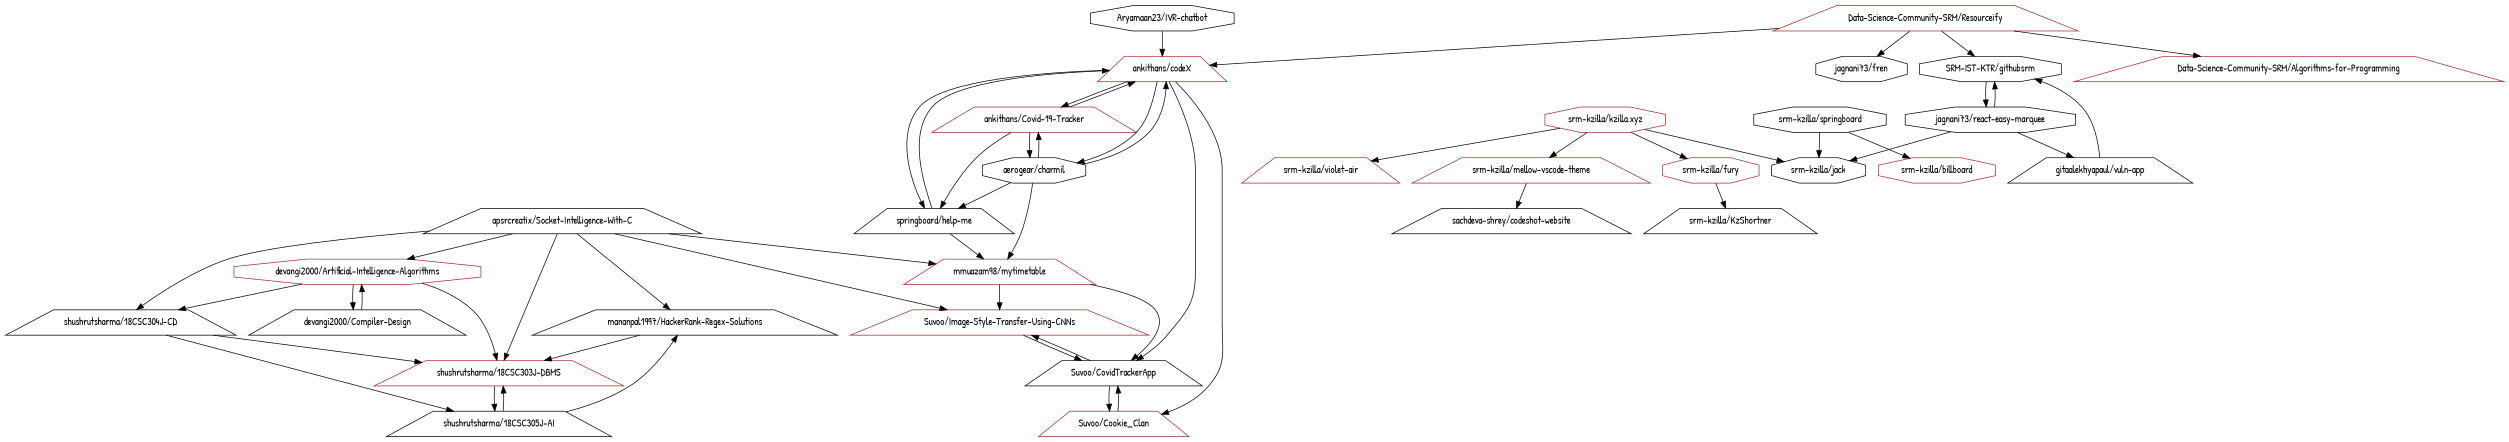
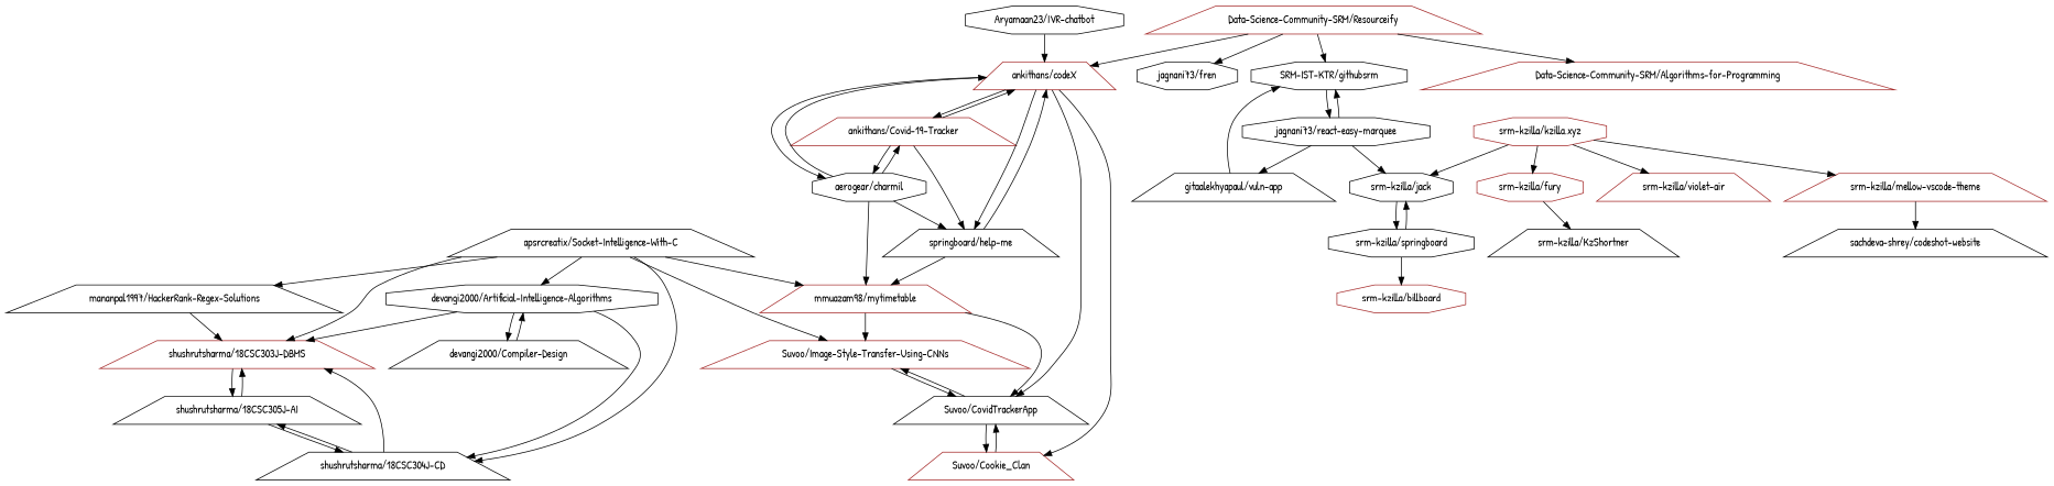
  digraph {
    fontname="Patrick Hand"
    node [color=black fontname="Patrick Hand" shape=trapezium]
    edge [fontname="Patrick Hand"]
    n1 [l="3.396,43.824" label="apsrcreatix/Socket-Intelligence-With-C"]
    "mananpal1997/HackerRank-Regex-Solutions" [l="3.404,43.798"]
    "shushrutsharma/18CSC303J-DBMS" [color=brown l="3.417,43.807"]
    "Suvoo/Image-Style-Transfer-Using-CNNs" [color=brown l="3.373,43.837"]
    "mmuazam98/mytimetable" [color=brown l="3.38,43.85"]
    "shushrutsharma/18CSC304J-CD" [l="3.424,43.82"]
-   "devangi2000/Artificial-Intelligence-Algorithms" [color=brown l="3.396,43.807" shape=octagon]
+   "devangi2000/Artificial-Intelligence-Algorithms" [l="3.396,43.807" shape=octagon]
    "shushrutsharma/18CSC305J-AI" [l="3.438,43.808"]
    "Suvoo/CovidTrackerApp" [l="3.36,43.848"]
    "devangi2000/Compiler-Design" [l="3.38,43.795"]
    "Suvoo/Cookie_Clan" [color=brown l="3.35,43.861"]
    "Data-Science-Community-SRM/Resourceify" [color=brown l="3.343,43.914"]
    "Data-Science-Community-SRM/Algorithms-for-Programming" [color=brown l="3.319,43.91"]
    "ankithans/codeX" [color=brown l="3.355,43.882"]
    "jagnani73/fren" [l="3.326,43.925" shape=octagon]
    "SRM-IST-KTR/githubsrm" [l="3.353,43.939" shape=octagon]
    "ankithans/Covid-19-Tracker" [color=brown l="3.373,43.885"]
    n18 [l="3.364,43.869" label="springboard/help-me"]
    "aerogear/charmil" [l="3.379,43.873" shape=octagon]
    "jagnani73/react-easy-marquee" [l="3.359,43.956" shape=octagon]
    "Aryamaan23/IVR-chatbot" [l="3.332,43.882" shape=octagon]
    "srm-kzilla/jack" [l="3.37,43.977" shape=octagon]
    "gitaalekhyapaul/vuln-app" [l="3.356,43.969"]
    "srm-kzilla/kzilla.xyz" [color=brown l="3.394,43.99" shape=octagon]
    "srm-kzilla/mellow-vscode-theme" [color=brown l="3.396,44.008"]
    "srm-kzilla/fury" [color=brown l="3.418,43.996" shape=octagon]
    "srm-kzilla/violet-air" [color=brown l="3.408,43.98"]
    "sachdeva-shrey/codeshot-website" [l="3.4,44.022"]
    "srm-kzilla/KzShortner" [l="3.437,43.998"]
    "srm-kzilla/springboard" [l="3.357,43.987" shape=octagon]
    "srm-kzilla/billboard" [color=brown l="3.343,43.998" shape=octagon]
    n1 -> "mananpal1997/HackerRank-Regex-Solutions"
    n1 -> "shushrutsharma/18CSC303J-DBMS"
    n1 -> "Suvoo/Image-Style-Transfer-Using-CNNs"
    n1 -> "mmuazam98/mytimetable"
    n1 -> "shushrutsharma/18CSC304J-CD"
    n1 -> "devangi2000/Artificial-Intelligence-Algorithms"
    "mananpal1997/HackerRank-Regex-Solutions" -> "shushrutsharma/18CSC303J-DBMS"
    "shushrutsharma/18CSC303J-DBMS" -> "shushrutsharma/18CSC305J-AI"
    "Suvoo/Image-Style-Transfer-Using-CNNs" -> "Suvoo/CovidTrackerApp"
    "mmuazam98/mytimetable" -> "Suvoo/Image-Style-Transfer-Using-CNNs"
    "mmuazam98/mytimetable" -> "Suvoo/CovidTrackerApp"
    "shushrutsharma/18CSC304J-CD" -> "shushrutsharma/18CSC303J-DBMS"
    "shushrutsharma/18CSC304J-CD" -> "shushrutsharma/18CSC305J-AI"
    "devangi2000/Artificial-Intelligence-Algorithms" -> "shushrutsharma/18CSC303J-DBMS"
    "devangi2000/Artificial-Intelligence-Algorithms" -> "shushrutsharma/18CSC304J-CD"
    "devangi2000/Artificial-Intelligence-Algorithms" -> "devangi2000/Compiler-Design"
    "shushrutsharma/18CSC305J-AI" -> "shushrutsharma/18CSC303J-DBMS"
-   "shushrutsharma/18CSC305J-AI" -> "mananpal1997/HackerRank-Regex-Solutions"
+   "shushrutsharma/18CSC305J-AI" -> "shushrutsharma/18CSC304J-CD"
    "Suvoo/CovidTrackerApp" -> "Suvoo/Image-Style-Transfer-Using-CNNs"
    "Suvoo/CovidTrackerApp" -> "Suvoo/Cookie_Clan"
    "devangi2000/Compiler-Design" -> "devangi2000/Artificial-Intelligence-Algorithms"
    "Suvoo/Cookie_Clan" -> "Suvoo/CovidTrackerApp"
    "Data-Science-Community-SRM/Resourceify" -> "Data-Science-Community-SRM/Algorithms-for-Programming"
    "Data-Science-Community-SRM/Resourceify" -> "ankithans/codeX"
    "Data-Science-Community-SRM/Resourceify" -> "jagnani73/fren"
    "Data-Science-Community-SRM/Resourceify" -> "SRM-IST-KTR/githubsrm"
    "ankithans/codeX" -> "Suvoo/CovidTrackerApp"
    "ankithans/codeX" -> "Suvoo/Cookie_Clan"
    "ankithans/codeX" -> "ankithans/Covid-19-Tracker"
    "ankithans/codeX" -> n18
    "ankithans/codeX" -> "aerogear/charmil"
    "SRM-IST-KTR/githubsrm" -> "jagnani73/react-easy-marquee"
    "ankithans/Covid-19-Tracker" -> "ankithans/codeX"
    "ankithans/Covid-19-Tracker" -> n18
    "ankithans/Covid-19-Tracker" -> "aerogear/charmil"
    n18 -> "mmuazam98/mytimetable"
    n18 -> "ankithans/codeX"
    "aerogear/charmil" -> "mmuazam98/mytimetable"
    "aerogear/charmil" -> "ankithans/codeX"
    "aerogear/charmil" -> "ankithans/Covid-19-Tracker"
    "aerogear/charmil" -> n18
    "jagnani73/react-easy-marquee" -> "SRM-IST-KTR/githubsrm"
    "jagnani73/react-easy-marquee" -> "srm-kzilla/jack"
    "jagnani73/react-easy-marquee" -> "gitaalekhyapaul/vuln-app"
    "Aryamaan23/IVR-chatbot" -> "ankithans/codeX"
+   "srm-kzilla/jack" -> "srm-kzilla/springboard"
    "gitaalekhyapaul/vuln-app" -> "SRM-IST-KTR/githubsrm"
    "srm-kzilla/kzilla.xyz" -> "srm-kzilla/jack"
    "srm-kzilla/kzilla.xyz" -> "srm-kzilla/mellow-vscode-theme"
    "srm-kzilla/kzilla.xyz" -> "srm-kzilla/fury"
    "srm-kzilla/kzilla.xyz" -> "srm-kzilla/violet-air"
    "srm-kzilla/mellow-vscode-theme" -> "sachdeva-shrey/codeshot-website"
    "srm-kzilla/fury" -> "srm-kzilla/KzShortner"
    "srm-kzilla/springboard" -> "srm-kzilla/jack"
    "srm-kzilla/springboard" -> "srm-kzilla/billboard"
  }
